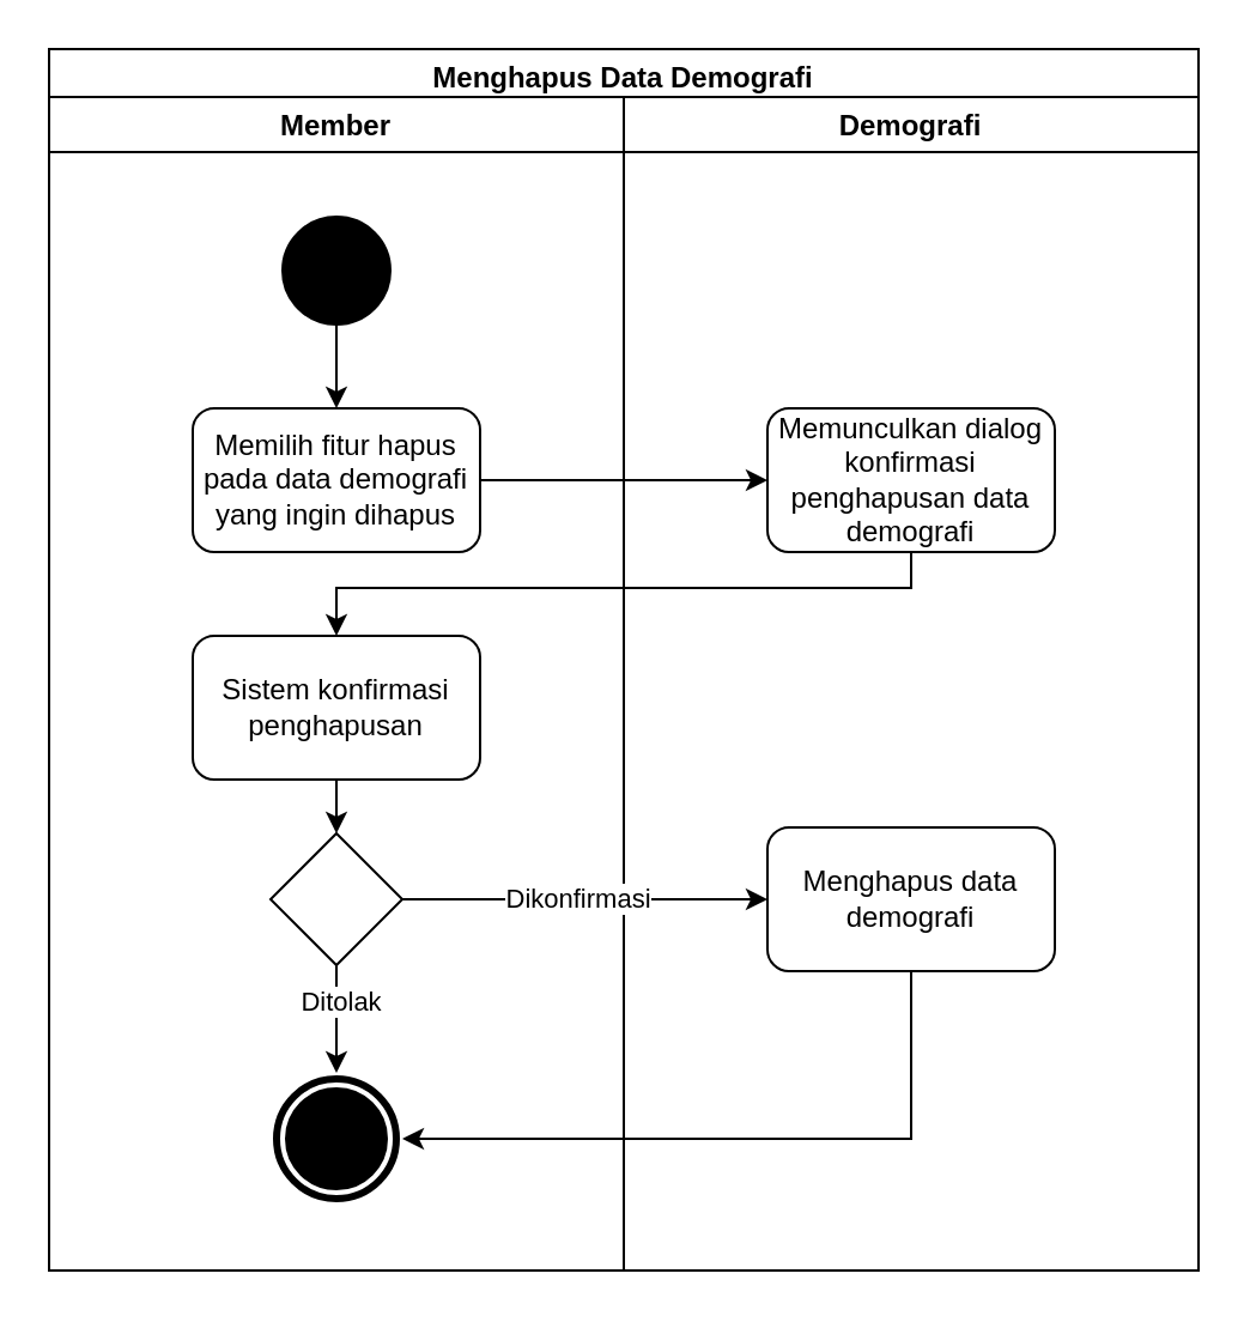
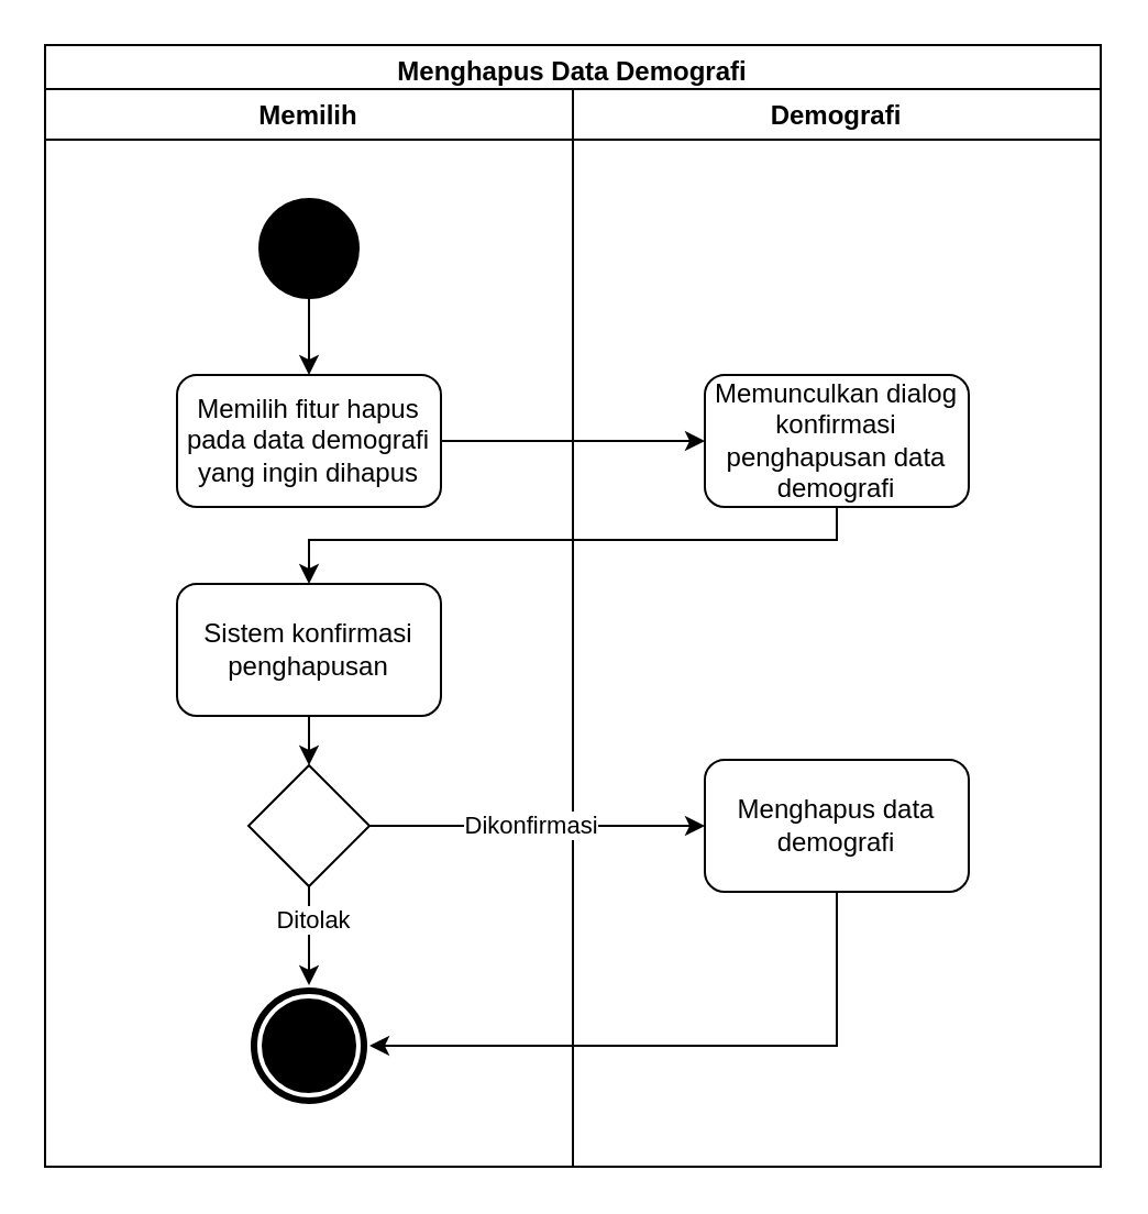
  <mxCell id="0" />
  <mxCell id="1" parent="0" />
  <mxCell id="2" value="Menghapus Data Demografi" style="swimlane;fillColor=none;" parent="1" vertex="1"><mxGeometry x="20" y="20" width="480" height="510" as="geometry" /></mxCell>
- <mxCell id="3" value="Member" style="swimlane;" parent="2" vertex="1"><mxGeometry y="20" width="240" height="490" as="geometry" /></mxCell>
+ <mxCell id="3" value="Memilih" style="swimlane;" parent="2" vertex="1"><mxGeometry y="20" width="240" height="490" as="geometry" /></mxCell>
  <mxCell id="4" style="edgeStyle=orthogonalEdgeStyle;rounded=0;orthogonalLoop=1;jettySize=auto;html=1;" edge="1" parent="3" source="5" target="6"><mxGeometry relative="1" as="geometry" /></mxCell>
  <mxCell id="5" value="" style="ellipse;whiteSpace=wrap;html=1;aspect=fixed;fillColor=#000000;" parent="3" vertex="1"><mxGeometry x="97.5" y="50" width="45" height="45" as="geometry" /></mxCell>
  <mxCell id="6" value="Memilih fitur hapus pada data demografi yang ingin dihapus" style="rounded=1;whiteSpace=wrap;html=1;fillColor=none;" parent="3" vertex="1"><mxGeometry x="60" y="130" width="120" height="60" as="geometry" /></mxCell>
  <mxCell id="7" value="Demografi" style="swimlane;" parent="2" vertex="1"><mxGeometry x="240" y="20" width="240" height="490" as="geometry" /></mxCell>
  <mxCell id="8" style="edgeStyle=orthogonalEdgeStyle;rounded=0;orthogonalLoop=1;jettySize=auto;html=1;" parent="7" source="9" target="10" edge="1"><mxGeometry relative="1" as="geometry"><Array as="points"><mxPoint x="120" y="205" /><mxPoint x="-120" y="205" /></Array></mxGeometry></mxCell>
  <mxCell id="9" value="Memunculkan dialog konfirmasi penghapusan data demografi" style="rounded=1;whiteSpace=wrap;html=1;fillColor=none;" parent="7" vertex="1"><mxGeometry x="60" y="130" width="120" height="60" as="geometry" /></mxCell>
  <mxCell id="10" value="Sistem konfirmasi&lt;br&gt;penghapusan" style="rounded=1;whiteSpace=wrap;html=1;fillColor=none;" parent="7" vertex="1"><mxGeometry x="-180" y="225" width="120" height="60" as="geometry" /></mxCell>
  <mxCell id="11" value="" style="rhombus;whiteSpace=wrap;html=1;fillColor=none;" parent="7" vertex="1"><mxGeometry x="-147.5" y="307.5" width="55" height="55" as="geometry" /></mxCell>
  <mxCell id="12" value="" style="ellipse;shape=doubleEllipse;whiteSpace=wrap;html=1;aspect=fixed;fillColor=#000000;strokeColor=#FFFFFF;strokeWidth=2;" parent="7" vertex="1"><mxGeometry x="-147.5" y="407.5" width="55" height="55" as="geometry" /></mxCell>
  <mxCell id="13" style="edgeStyle=orthogonalEdgeStyle;rounded=0;orthogonalLoop=1;jettySize=auto;html=1;" parent="7" source="11" target="12" edge="1"><mxGeometry relative="1" as="geometry" /></mxCell>
  <mxCell id="14" value="Ditolak" style="edgeLabel;html=1;align=center;verticalAlign=middle;resizable=0;points=[];" parent="13" vertex="1" connectable="0"><mxGeometry x="-0.329" y="1" relative="1" as="geometry"><mxPoint as="offset" /></mxGeometry></mxCell>
  <mxCell id="15" value="Menghapus data demografi" style="rounded=1;whiteSpace=wrap;html=1;fillColor=none;" parent="7" vertex="1"><mxGeometry x="60" y="305" width="120" height="60" as="geometry" /></mxCell>
  <mxCell id="16" style="edgeStyle=orthogonalEdgeStyle;rounded=0;orthogonalLoop=1;jettySize=auto;html=1;entryX=0;entryY=0.5;entryDx=0;entryDy=0;exitX=1;exitY=0.5;exitDx=0;exitDy=0;" parent="7" source="11" target="15" edge="1"><mxGeometry relative="1" as="geometry"><Array as="points"><mxPoint x="60" y="334.5" /></Array></mxGeometry></mxCell>
  <mxCell id="17" value="Dikonfirmasi" style="edgeLabel;html=1;align=center;verticalAlign=middle;resizable=0;points=[];" parent="16" vertex="1" connectable="0"><mxGeometry x="-0.14" y="3" relative="1" as="geometry"><mxPoint x="7" y="2" as="offset" /></mxGeometry></mxCell>
  <mxCell id="18" style="edgeStyle=orthogonalEdgeStyle;rounded=0;orthogonalLoop=1;jettySize=auto;html=1;entryX=1;entryY=0.5;entryDx=0;entryDy=0;" parent="7" source="15" target="12" edge="1"><mxGeometry relative="1" as="geometry"><Array as="points"><mxPoint x="120" y="435.5" /></Array></mxGeometry></mxCell>
  <mxCell id="19" style="edgeStyle=orthogonalEdgeStyle;rounded=0;orthogonalLoop=1;jettySize=auto;html=1;" parent="7" source="10" target="11" edge="1"><mxGeometry relative="1" as="geometry" /></mxCell>
  <mxCell id="20" style="edgeStyle=orthogonalEdgeStyle;rounded=0;orthogonalLoop=1;jettySize=auto;html=1;entryX=0;entryY=0.5;entryDx=0;entryDy=0;" parent="2" source="6" target="9" edge="1"><mxGeometry relative="1" as="geometry" /></mxCell>
